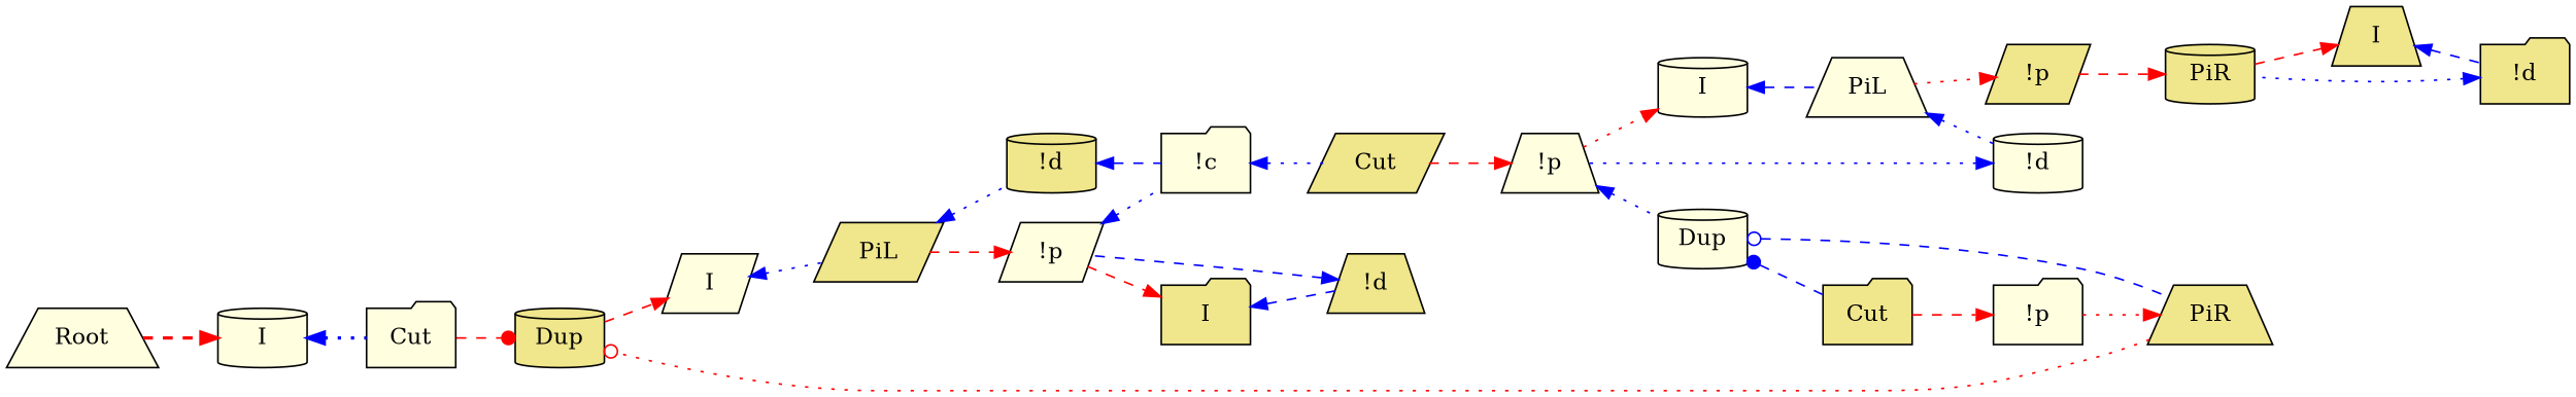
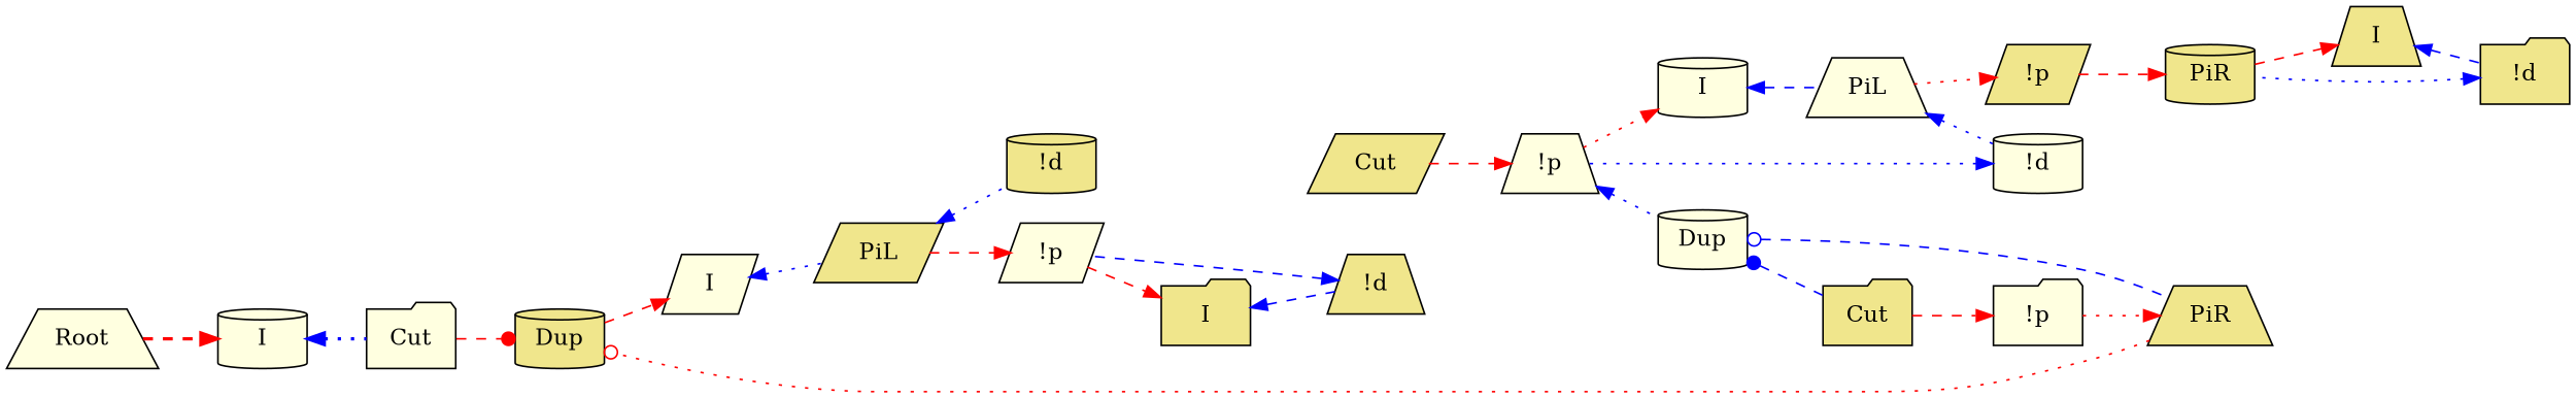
  digraph {
    rankdir=LR
    node [style=filled fillcolor=lightyellow shape=cylinder]
    edge [color=blue style=dashed dir=back]
    n1 [label=Root shape=trapezium]
    n2 [label=I]
    n3 [label=PiL fillcolor=khaki shape=parallelogram]
    n4 [label="!d" fillcolor=khaki]
    n5 [label="!p" shape=parallelogram]
-   n6 [label="!c" shape=folder]
    n7 [label=Cut fillcolor=khaki shape=parallelogram]
    n8 [label=I fillcolor=khaki shape=folder]
    n9 [label="!d" fillcolor=khaki shape=trapezium]
    n10 [label="!p" shape=trapezium]
    n11 [label=I]
    n12 [label=Dup]
    n13 [label=PiL shape=trapezium]
    n14 [label="!d"]
    n15 [label="!p" fillcolor=khaki shape=parallelogram]
    n16 [label=PiR fillcolor=khaki]
    n17 [label=I fillcolor=khaki shape=trapezium]
    n18 [label="!d" fillcolor=khaki shape=folder]
    n19 [label=Cut shape=folder]
    n20 [label=I shape=parallelogram]
    n21 [label="!p" shape=folder]
    n22 [label=PiR fillcolor=khaki shape=trapezium]
    n23 [label=Dup fillcolor=khaki]
    n24 [label=Cut fillcolor=khaki shape=folder]
    n1 -> n2 [color=red penwidth=2 dir=""]
    n2 -> n19 [penwidth=2 style=dotted]
    n3 -> n4 [style=dotted]
    n3 -> n5 [color=red dir=""]
-   n4 -> n6
-   n5 -> n6 [style=dotted]
    n5 -> n8 [color=red dir=""]
-   n6 -> n7 [style=dotted]
    n7 -> n10 [color=red dir=""]
    n8 -> n9
    n9 -> n5
    n10 -> n11 [color=red style=dotted dir=""]
    n10 -> n12 [style=dotted]
    n11 -> n13
    n12 -> n22 [arrowtail=odot]
    n12 -> n24 [arrowtail=dot]
    n13 -> n14 [style=dotted]
    n13 -> n15 [color=red style=dotted dir=""]
    n14 -> n10 [style=dotted]
    n15 -> n16 [color=red dir=""]
    n16 -> n17 [color=red dir=""]
    n17 -> n18
    n18 -> n16 [style=dotted]
    n19 -> n23 [arrowhead=dot color=red dir=""]
    n20 -> n3 [style=dotted]
    n21 -> n22 [color=red style=dotted dir=""]
    n22 -> n23 [arrowhead=odot color=red style=dotted dir=""]
    n23 -> n20 [color=red dir=""]
    n24 -> n21 [color=red dir=""]
  }
